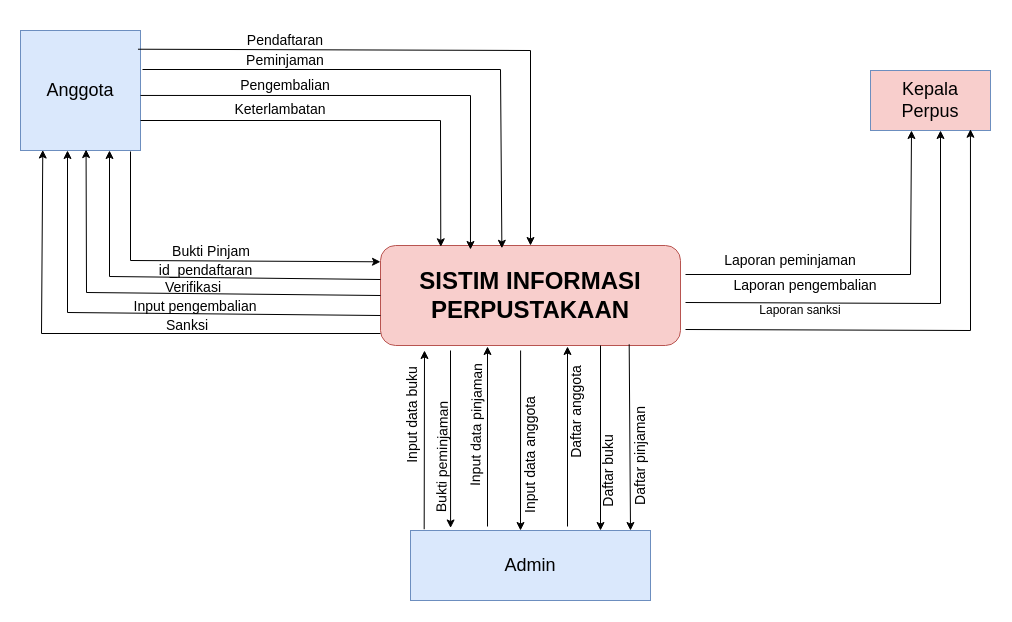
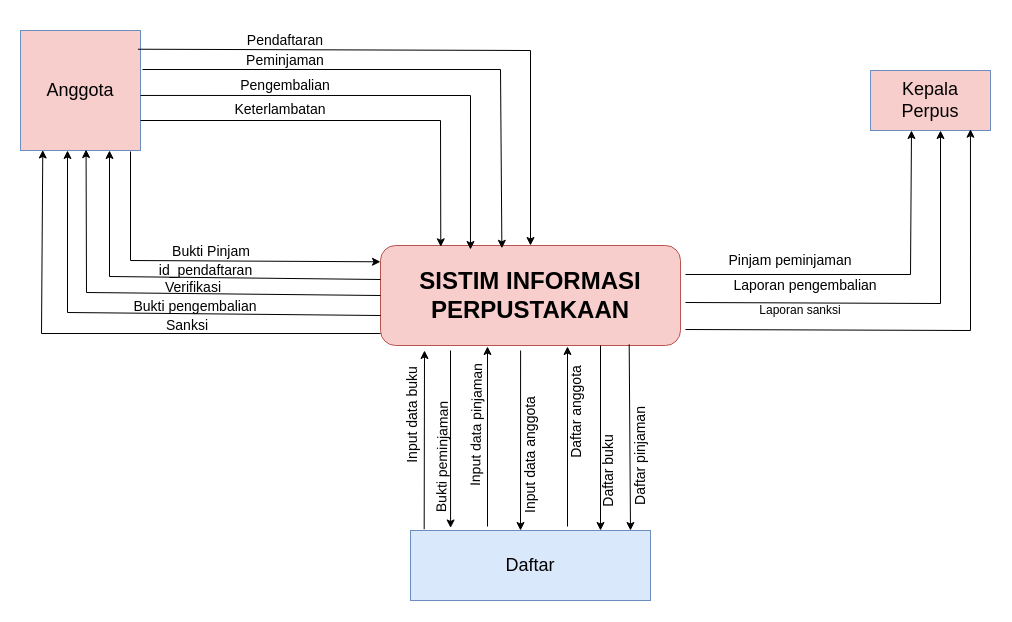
  <mxCell id="0" />
  <mxCell id="1" parent="0" />
  <mxCell id="2" value="&lt;font style=&quot;font-size: 24px;&quot;&gt;&lt;b&gt;SISTIM INFORMASI PERPUSTAKAAN&lt;/b&gt;&lt;/font&gt;" style="rounded=1;whiteSpace=wrap;html=1;fillColor=#f8cecc;strokeColor=#b85450;" vertex="1" parent="1"><mxGeometry x="380" y="245" width="300" height="100" as="geometry" /></mxCell>
- <mxCell id="3" value="&lt;font style=&quot;font-size: 18px;&quot;&gt;Anggota&lt;/font&gt;" style="whiteSpace=wrap;html=1;aspect=fixed;fillColor=#dae8fc;strokeColor=#6c8ebf;" vertex="1" parent="1"><mxGeometry x="20" y="30" width="120" height="120" as="geometry" /></mxCell>
- <mxCell id="4" value="&lt;font style=&quot;font-size: 18px;&quot;&gt;Admin&lt;/font&gt;" style="rounded=0;whiteSpace=wrap;html=1;fillColor=#dae8fc;strokeColor=#6c8ebf;" vertex="1" parent="1"><mxGeometry x="410" y="530" width="240" height="70" as="geometry" /></mxCell>
+ <mxCell id="3" value="&lt;font style=&quot;font-size: 18px;&quot;&gt;Anggota&lt;/font&gt;" style="whiteSpace=wrap;html=1;aspect=fixed;fillColor=#f8cecc;strokeColor=#6c8ebf;" vertex="1" parent="1"><mxGeometry x="20" y="30" width="120" height="120" as="geometry" /></mxCell>
+ <mxCell id="4" value="&lt;font style=&quot;font-size: 18px;&quot;&gt;Daftar&lt;/font&gt;" style="rounded=0;whiteSpace=wrap;html=1;fillColor=#dae8fc;strokeColor=#6c8ebf;" vertex="1" parent="1"><mxGeometry x="410" y="530" width="240" height="70" as="geometry" /></mxCell>
  <mxCell id="5" value="&lt;font style=&quot;font-size: 18px;&quot;&gt;Kepala Perpus&lt;/font&gt;" style="rounded=0;whiteSpace=wrap;html=1;fillColor=#f8cecc;strokeColor=#6c8ebf;" vertex="1" parent="1"><mxGeometry x="870" y="70" width="120" height="60" as="geometry" /></mxCell>
  <mxCell id="6" value="" style="endArrow=classic;html=1;rounded=0;exitX=0.979;exitY=0.156;exitDx=0;exitDy=0;exitPerimeter=0;entryX=0.5;entryY=0;entryDx=0;entryDy=0;" edge="1" parent="1" source="3" target="2"><mxGeometry width="50" height="50" relative="1" as="geometry"><mxPoint x="150" y="50" as="sourcePoint" /><mxPoint x="560" y="240" as="targetPoint" /><Array as="points"><mxPoint x="530" y="50" /></Array></mxGeometry></mxCell>
  <mxCell id="7" value="" style="endArrow=classic;html=1;rounded=0;entryX=0.398;entryY=0.038;entryDx=0;entryDy=0;entryPerimeter=0;" edge="1" parent="1"><mxGeometry width="50" height="50" relative="1" as="geometry"><mxPoint x="142" y="69" as="sourcePoint" /><mxPoint x="501.39" y="247.8" as="targetPoint" /><Array as="points"><mxPoint x="500" y="69" /></Array></mxGeometry></mxCell>
  <mxCell id="8" value="" style="endArrow=classic;html=1;rounded=0;exitX=1;exitY=0.583;exitDx=0;exitDy=0;exitPerimeter=0;entryX=0.295;entryY=0.05;entryDx=0;entryDy=0;entryPerimeter=0;" edge="1" parent="1"><mxGeometry width="50" height="50" relative="1" as="geometry"><mxPoint x="140" y="94.96" as="sourcePoint" /><mxPoint x="469.975" y="249" as="targetPoint" /><Array as="points"><mxPoint x="470" y="95" /></Array></mxGeometry></mxCell>
  <mxCell id="9" value="" style="endArrow=classic;html=1;rounded=0;exitX=1;exitY=0.75;exitDx=0;exitDy=0;entryX=0.201;entryY=0.013;entryDx=0;entryDy=0;entryPerimeter=0;" edge="1" parent="1" source="3" target="2"><mxGeometry width="50" height="50" relative="1" as="geometry"><mxPoint x="140" y="100" as="sourcePoint" /><mxPoint x="440" y="240" as="targetPoint" /><Array as="points"><mxPoint x="440" y="120" /></Array></mxGeometry></mxCell>
  <mxCell id="10" value="&lt;font style=&quot;font-size: 14px;&quot;&gt;Pendaftaran&lt;/font&gt;" style="text;strokeColor=none;align=center;fillColor=none;html=1;verticalAlign=middle;whiteSpace=wrap;rounded=0;" vertex="1" parent="1"><mxGeometry x="220" y="20" width="130" height="40" as="geometry" /></mxCell>
  <mxCell id="11" value="&lt;font style=&quot;font-size: 14px;&quot;&gt;Peminjaman&lt;/font&gt;" style="text;strokeColor=none;align=center;fillColor=none;html=1;verticalAlign=middle;whiteSpace=wrap;rounded=0;" vertex="1" parent="1"><mxGeometry x="255" y="45" width="60" height="30" as="geometry" /></mxCell>
  <mxCell id="12" value="&lt;font style=&quot;font-size: 14px;&quot;&gt;Pengembalian&lt;/font&gt;" style="text;strokeColor=none;align=center;fillColor=none;html=1;verticalAlign=middle;whiteSpace=wrap;rounded=0;" vertex="1" parent="1"><mxGeometry x="255" y="70" width="60" height="30" as="geometry" /></mxCell>
  <mxCell id="13" value="&lt;font style=&quot;font-size: 14px;&quot;&gt;Keterlambatan&lt;/font&gt;" style="text;strokeColor=none;align=center;fillColor=none;html=1;verticalAlign=middle;whiteSpace=wrap;rounded=0;" vertex="1" parent="1"><mxGeometry x="250" y="94" width="60" height="30" as="geometry" /></mxCell>
  <mxCell id="14" value="" style="endArrow=classic;html=1;rounded=0;exitX=1;exitY=0.35;exitDx=0;exitDy=0;exitPerimeter=0;" edge="1" parent="1"><mxGeometry width="50" height="50" relative="1" as="geometry"><mxPoint x="685" y="274" as="sourcePoint" /><mxPoint x="911" y="130" as="targetPoint" /><Array as="points"><mxPoint x="910" y="274" /></Array></mxGeometry></mxCell>
  <mxCell id="15" value="" style="endArrow=classic;html=1;rounded=0;exitX=1;exitY=0.35;exitDx=0;exitDy=0;exitPerimeter=0;" edge="1" parent="1"><mxGeometry width="50" height="50" relative="1" as="geometry"><mxPoint x="685" y="302" as="sourcePoint" /><mxPoint x="940" y="130" as="targetPoint" /><Array as="points"><mxPoint x="940" y="303" /></Array></mxGeometry></mxCell>
  <mxCell id="16" value="" style="endArrow=classic;html=1;rounded=0;exitX=1;exitY=0.35;exitDx=0;exitDy=0;exitPerimeter=0;entryX=0.833;entryY=0.979;entryDx=0;entryDy=0;entryPerimeter=0;" edge="1" parent="1" target="5"><mxGeometry width="50" height="50" relative="1" as="geometry"><mxPoint x="685" y="329" as="sourcePoint" /><mxPoint x="940" y="150" as="targetPoint" /><Array as="points"><mxPoint x="970" y="330" /></Array></mxGeometry></mxCell>
- <mxCell id="17" value="&lt;font style=&quot;font-size: 14px;&quot;&gt;Laporan peminjaman&lt;/font&gt;" style="text;strokeColor=none;align=center;fillColor=none;html=1;verticalAlign=middle;whiteSpace=wrap;rounded=0;" vertex="1" parent="1"><mxGeometry x="720" y="245" width="140" height="30" as="geometry" /></mxCell>
+ <mxCell id="17" value="&lt;font style=&quot;font-size: 14px;&quot;&gt;Pinjam peminjaman&lt;/font&gt;" style="text;strokeColor=none;align=center;fillColor=none;html=1;verticalAlign=middle;whiteSpace=wrap;rounded=0;" vertex="1" parent="1"><mxGeometry x="720" y="245" width="140" height="30" as="geometry" /></mxCell>
  <mxCell id="18" value="&lt;font style=&quot;font-size: 14px;&quot;&gt;Laporan pengembalian&lt;/font&gt;" style="text;strokeColor=none;align=center;fillColor=none;html=1;verticalAlign=middle;whiteSpace=wrap;rounded=0;" vertex="1" parent="1"><mxGeometry x="730" y="270" width="150" height="30" as="geometry" /></mxCell>
  <mxCell id="19" value="Laporan sanksi" style="text;strokeColor=none;align=center;fillColor=none;html=1;verticalAlign=middle;whiteSpace=wrap;rounded=0;" vertex="1" parent="1"><mxGeometry x="730" y="295" width="140" height="30" as="geometry" /></mxCell>
  <mxCell id="20" value="" style="endArrow=classic;html=1;rounded=0;" edge="1" parent="1"><mxGeometry width="50" height="50" relative="1" as="geometry"><mxPoint x="380" y="279" as="sourcePoint" /><mxPoint x="109" y="150" as="targetPoint" /><Array as="points"><mxPoint x="109" y="276" /></Array></mxGeometry></mxCell>
  <mxCell id="21" value="" style="endArrow=classic;html=1;rounded=0;entryX=0;entryY=0.163;entryDx=0;entryDy=0;entryPerimeter=0;" edge="1" parent="1" target="2"><mxGeometry width="50" height="50" relative="1" as="geometry"><mxPoint x="130" y="151" as="sourcePoint" /><mxPoint x="138.72" y="159.2" as="targetPoint" /><Array as="points"><mxPoint x="130" y="260" /></Array></mxGeometry></mxCell>
  <mxCell id="22" value="" style="endArrow=classic;html=1;rounded=0;entryX=0.438;entryY=1.042;entryDx=0;entryDy=0;entryPerimeter=0;" edge="1" parent="1"><mxGeometry width="50" height="50" relative="1" as="geometry"><mxPoint x="380" y="295" as="sourcePoint" /><mxPoint x="85.56" y="149.04" as="targetPoint" /><Array as="points"><mxPoint x="86" y="292" /></Array></mxGeometry></mxCell>
  <mxCell id="23" value="" style="endArrow=classic;html=1;rounded=0;" edge="1" parent="1"><mxGeometry width="50" height="50" relative="1" as="geometry"><mxPoint x="380" y="315" as="sourcePoint" /><mxPoint x="67" y="150" as="targetPoint" /><Array as="points"><mxPoint x="67" y="312" /></Array></mxGeometry></mxCell>
  <mxCell id="24" value="" style="endArrow=classic;html=1;rounded=0;entryX=0.094;entryY=1.021;entryDx=0;entryDy=0;entryPerimeter=0;" edge="1" parent="1"><mxGeometry width="50" height="50" relative="1" as="geometry"><mxPoint x="380" y="333" as="sourcePoint" /><mxPoint x="42.28" y="149.52" as="targetPoint" /><Array as="points"><mxPoint x="41" y="333" /></Array></mxGeometry></mxCell>
  <mxCell id="25" value="&lt;font style=&quot;font-size: 14px;&quot;&gt;Bukti Pinjam&lt;/font&gt;" style="text;strokeColor=none;align=center;fillColor=none;html=1;verticalAlign=middle;whiteSpace=wrap;rounded=0;" vertex="1" parent="1"><mxGeometry x="171" y="236" width="80" height="30" as="geometry" /></mxCell>
  <mxCell id="26" value="&lt;font style=&quot;font-size: 14px;&quot;&gt;Sanksi&lt;/font&gt;" style="text;strokeColor=none;align=center;fillColor=none;html=1;verticalAlign=middle;whiteSpace=wrap;rounded=0;" vertex="1" parent="1"><mxGeometry x="147" y="310" width="80" height="30" as="geometry" /></mxCell>
- <mxCell id="27" value="&lt;font style=&quot;font-size: 14px;&quot;&gt;Input pengembalian&lt;/font&gt;" style="text;strokeColor=none;align=center;fillColor=none;html=1;verticalAlign=middle;whiteSpace=wrap;rounded=0;" vertex="1" parent="1"><mxGeometry x="120" y="291" width="150" height="30" as="geometry" /></mxCell>
+ <mxCell id="27" value="&lt;font style=&quot;font-size: 14px;&quot;&gt;Bukti pengembalian&lt;/font&gt;" style="text;strokeColor=none;align=center;fillColor=none;html=1;verticalAlign=middle;whiteSpace=wrap;rounded=0;" vertex="1" parent="1"><mxGeometry x="120" y="291" width="150" height="30" as="geometry" /></mxCell>
  <mxCell id="28" value="&lt;font style=&quot;font-size: 14px;&quot;&gt;Verifikasi&lt;/font&gt;" style="text;strokeColor=none;align=center;fillColor=none;html=1;verticalAlign=middle;whiteSpace=wrap;rounded=0;" vertex="1" parent="1"><mxGeometry x="158" y="272" width="70" height="30" as="geometry" /></mxCell>
  <mxCell id="29" value="&lt;font style=&quot;font-size: 14px;&quot;&gt;id_pendaftaran&lt;/font&gt;" style="text;strokeColor=none;align=center;fillColor=none;html=1;verticalAlign=middle;whiteSpace=wrap;rounded=0;" vertex="1" parent="1"><mxGeometry x="138" y="260" width="135" height="20" as="geometry" /></mxCell>
  <mxCell id="30" value="" style="endArrow=classic;html=1;rounded=0;exitX=0.057;exitY=-0.018;exitDx=0;exitDy=0;exitPerimeter=0;" edge="1" parent="1" source="4"><mxGeometry width="50" height="50" relative="1" as="geometry"><mxPoint x="450" y="320" as="sourcePoint" /><mxPoint x="424" y="350" as="targetPoint" /></mxGeometry></mxCell>
  <mxCell id="31" value="" style="endArrow=classic;html=1;rounded=0;entryX=0.167;entryY=-0.036;entryDx=0;entryDy=0;entryPerimeter=0;" edge="1" parent="1" target="4"><mxGeometry width="50" height="50" relative="1" as="geometry"><mxPoint x="450" y="350" as="sourcePoint" /><mxPoint x="450" y="520" as="targetPoint" /></mxGeometry></mxCell>
  <mxCell id="32" value="" style="endArrow=classic;html=1;rounded=0;exitX=0.829;exitY=0.988;exitDx=0;exitDy=0;exitPerimeter=0;" edge="1" parent="1" source="2"><mxGeometry width="50" height="50" relative="1" as="geometry"><mxPoint x="630" y="360" as="sourcePoint" /><mxPoint x="630" y="530" as="targetPoint" /></mxGeometry></mxCell>
  <mxCell id="33" value="" style="endArrow=classic;html=1;rounded=0;" edge="1" parent="1"><mxGeometry width="50" height="50" relative="1" as="geometry"><mxPoint x="487" y="526" as="sourcePoint" /><mxPoint x="487" y="346" as="targetPoint" /></mxGeometry></mxCell>
  <mxCell id="34" value="" style="endArrow=classic;html=1;rounded=0;exitX=0.467;exitY=1.05;exitDx=0;exitDy=0;exitPerimeter=0;" edge="1" parent="1" source="2"><mxGeometry width="50" height="50" relative="1" as="geometry"><mxPoint x="520" y="360" as="sourcePoint" /><mxPoint x="520" y="530" as="targetPoint" /></mxGeometry></mxCell>
  <mxCell id="35" value="" style="endArrow=classic;html=1;rounded=0;exitX=0.105;exitY=0;exitDx=0;exitDy=0;exitPerimeter=0;" edge="1" parent="1"><mxGeometry width="50" height="50" relative="1" as="geometry"><mxPoint x="567" y="526" as="sourcePoint" /><mxPoint x="567" y="346" as="targetPoint" /></mxGeometry></mxCell>
  <mxCell id="36" value="" style="endArrow=classic;html=1;rounded=0;" edge="1" parent="1"><mxGeometry width="50" height="50" relative="1" as="geometry"><mxPoint x="600" y="345" as="sourcePoint" /><mxPoint x="600" y="530" as="targetPoint" /></mxGeometry></mxCell>
  <mxCell id="37" value="&lt;font style=&quot;font-size: 14px;&quot;&gt;Input data buku&lt;/font&gt;" style="text;html=1;align=center;verticalAlign=middle;resizable=0;points=[];autosize=1;strokeColor=none;fillColor=none;rotation=-90;" vertex="1" parent="1"><mxGeometry x="352" y="400" width="120" height="30" as="geometry" /></mxCell>
  <mxCell id="38" value="&lt;font style=&quot;font-size: 14px;&quot;&gt;Bukti peminjaman&lt;/font&gt;" style="text;html=1;align=center;verticalAlign=middle;resizable=0;points=[];autosize=1;strokeColor=none;fillColor=none;rotation=-89;" vertex="1" parent="1"><mxGeometry x="377" y="442" width="130" height="30" as="geometry" /></mxCell>
  <mxCell id="39" value="&lt;font style=&quot;font-size: 14px;&quot;&gt;Input data pinjaman&lt;/font&gt;" style="text;html=1;align=center;verticalAlign=middle;resizable=0;points=[];autosize=1;strokeColor=none;fillColor=none;rotation=-89;" vertex="1" parent="1"><mxGeometry x="401" y="410" width="150" height="30" as="geometry" /></mxCell>
  <mxCell id="40" value="&lt;font style=&quot;font-size: 14px;&quot;&gt;Input data anggota&lt;/font&gt;" style="text;html=1;align=center;verticalAlign=middle;resizable=0;points=[];autosize=1;strokeColor=none;fillColor=none;rotation=-90;" vertex="1" parent="1"><mxGeometry x="460" y="440" width="140" height="30" as="geometry" /></mxCell>
  <mxCell id="41" value="&lt;font style=&quot;font-size: 14px;&quot;&gt;Daftar anggota&lt;/font&gt;" style="text;html=1;align=center;verticalAlign=middle;resizable=0;points=[];autosize=1;strokeColor=none;fillColor=none;rotation=-90;" vertex="1" parent="1"><mxGeometry x="516" y="397" width="120" height="30" as="geometry" /></mxCell>
  <mxCell id="42" value="&lt;font style=&quot;font-size: 14px;&quot;&gt;Daftar buku&lt;/font&gt;" style="text;html=1;align=center;verticalAlign=middle;resizable=0;points=[];autosize=1;strokeColor=none;fillColor=none;rotation=-90;" vertex="1" parent="1"><mxGeometry x="558" y="456" width="100" height="30" as="geometry" /></mxCell>
  <mxCell id="43" value="&lt;font style=&quot;font-size: 14px;&quot;&gt;Daftar pinjaman&lt;/font&gt;" style="text;html=1;align=center;verticalAlign=middle;resizable=0;points=[];autosize=1;strokeColor=none;fillColor=none;rotation=-90;" vertex="1" parent="1"><mxGeometry x="580" y="441" width="120" height="30" as="geometry" /></mxCell>
